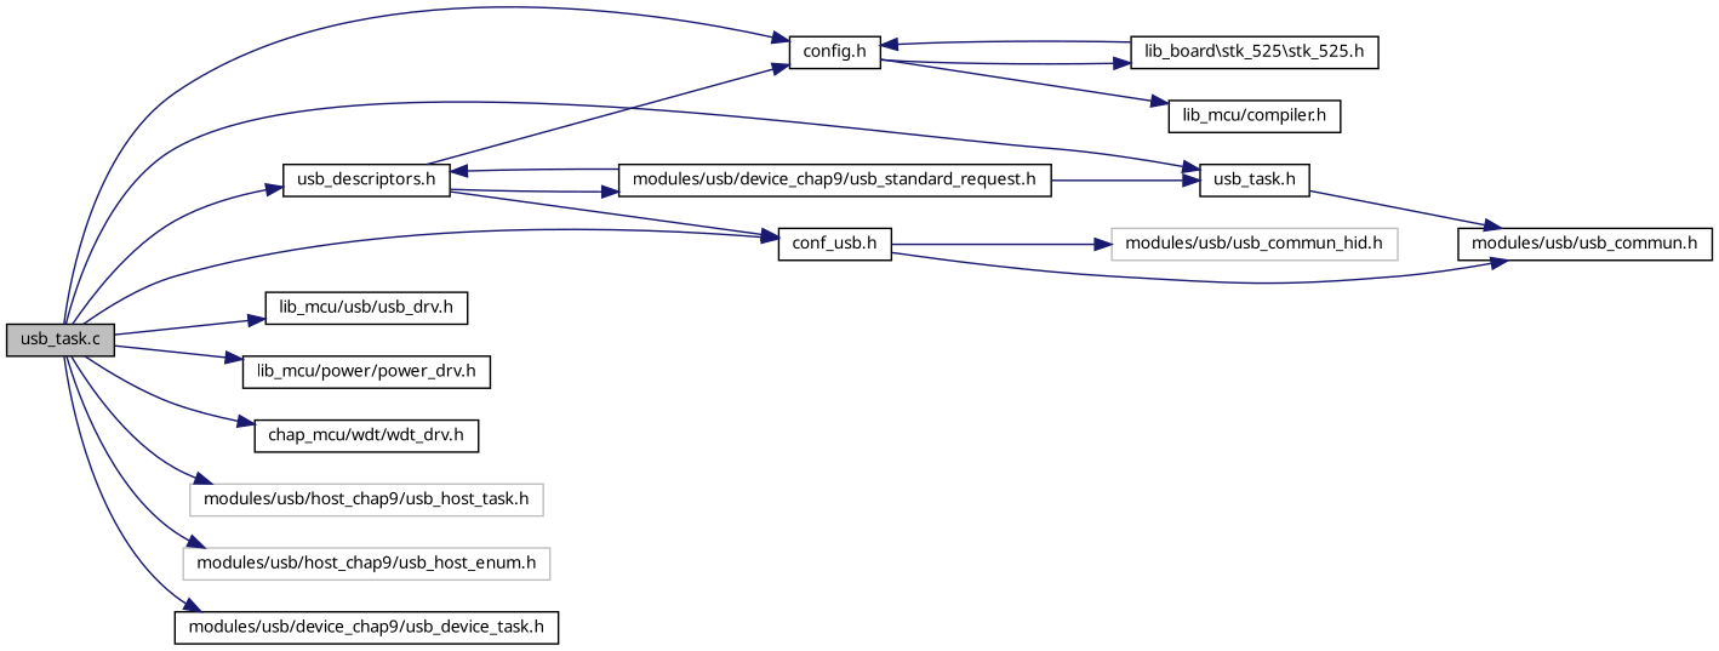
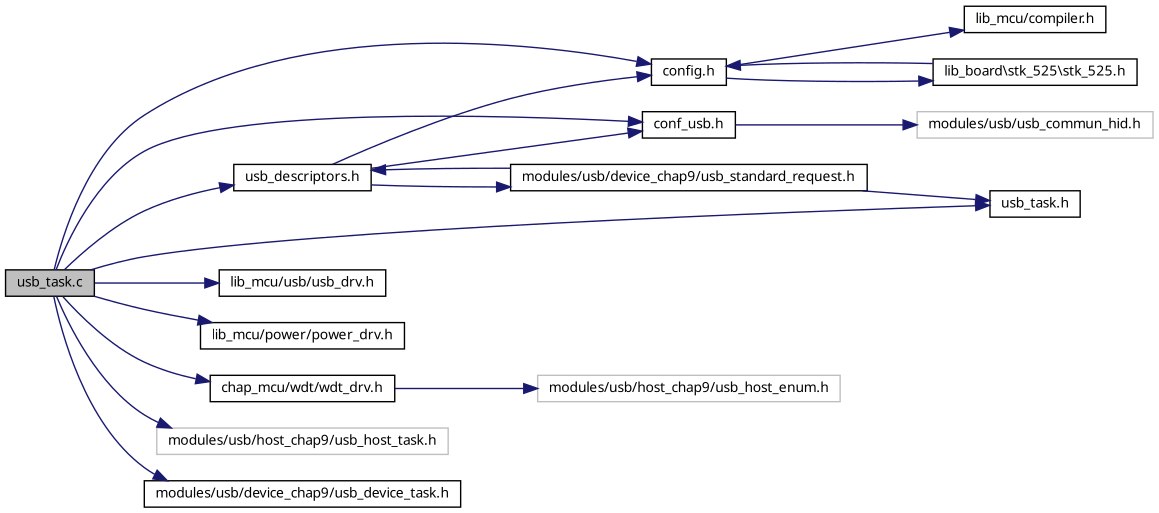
  digraph {
    rankdir=LR
    node [color=black fillcolor=white fontname="FreeSans.ttf" fontsize=10 shape=record style=filled]
    edge [color=midnightblue fontname="FreeSans.ttf" fontsize=10 labelfontname="FreeSans.ttf" labelfontsize=10 style=solid]
    n1 [fillcolor=grey75 fontcolor=black height=0.2 label="usb_task.c" width=0.4]
    n2 [height=0.2 label="config.h" width=0.4]
    n3 [height=0.2 label="conf_usb.h" width=0.4]
    n4 [height=0.2 label="usb_task.h" width=0.4]
    n5 [height=0.2 label="lib_mcu/usb/usb_drv.h" width=0.4]
    n6 [height=0.2 label="usb_descriptors.h" width=0.4]
    n7 [height=0.2 label="lib_mcu/power/power_drv.h" width=0.4]
    n8 [height=0.2 label="chap_mcu/wdt/wdt_drv.h" width=0.4]
    n9 [color=grey75 height=0.2 label="modules/usb/host_chap9/usb_host_task.h" width=0.4]
    n10 [color=grey75 height=0.2 label="modules/usb/host_chap9/usb_host_enum.h" width=0.4]
    n11 [height=0.2 label="modules/usb/device_chap9/usb_device_task.h" width=0.4]
    n12 [height=0.2 label="lib_mcu/compiler.h" width=0.4]
    n13 [height=0.2 label="lib_board\\stk_525\\stk_525.h" width=0.4]
-   n14 [height=0.2 label="modules/usb/usb_commun.h" width=0.4]
    n15 [color=grey75 height=0.2 label="modules/usb/usb_commun_hid.h" width=0.4]
    n16 [height=0.2 label="modules/usb/device_chap9/usb_standard_request.h" width=0.4]
    n1 -> n2
    n1 -> n3
    n1 -> n4
    n1 -> n5
    n1 -> n6
    n1 -> n7
    n1 -> n8
    n1 -> n9
-   n1 -> n10
+   n8 -> n10
    n1 -> n11
    n2 -> n12
    n2 -> n13
-   n3 -> n14
    n3 -> n15
-   n4 -> n14
    n6 -> n2
    n6 -> n3
    n6 -> n16
    n13 -> n2
    n16 -> n4
    n16 -> n6
  }
